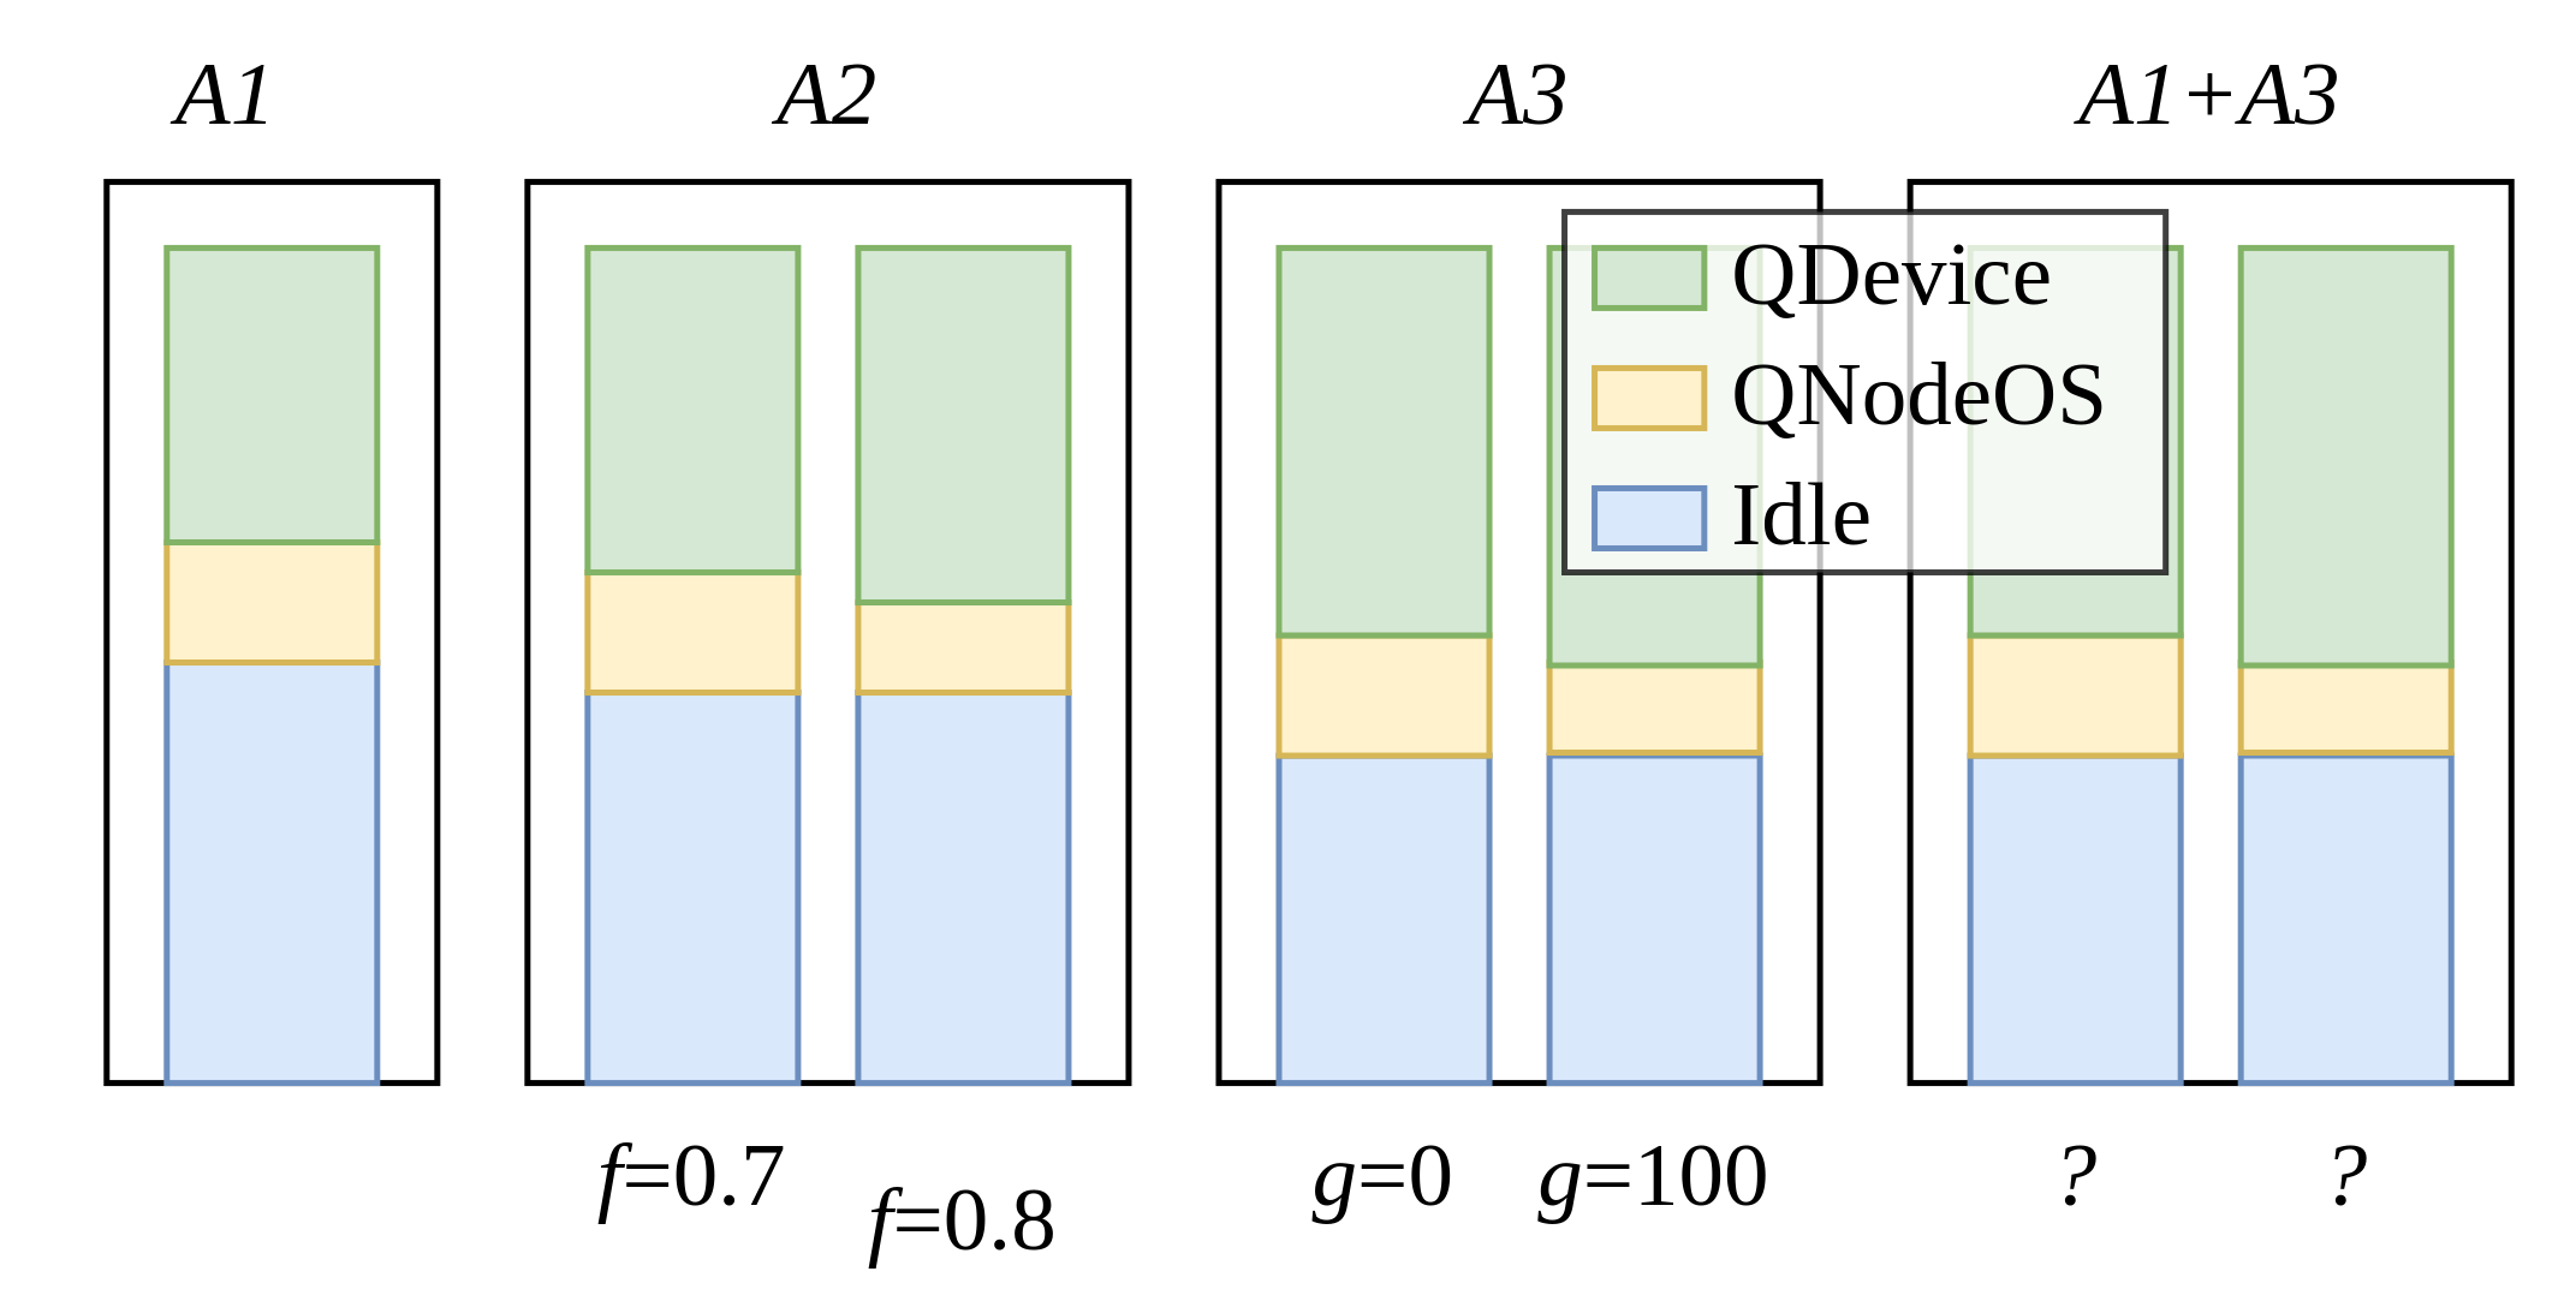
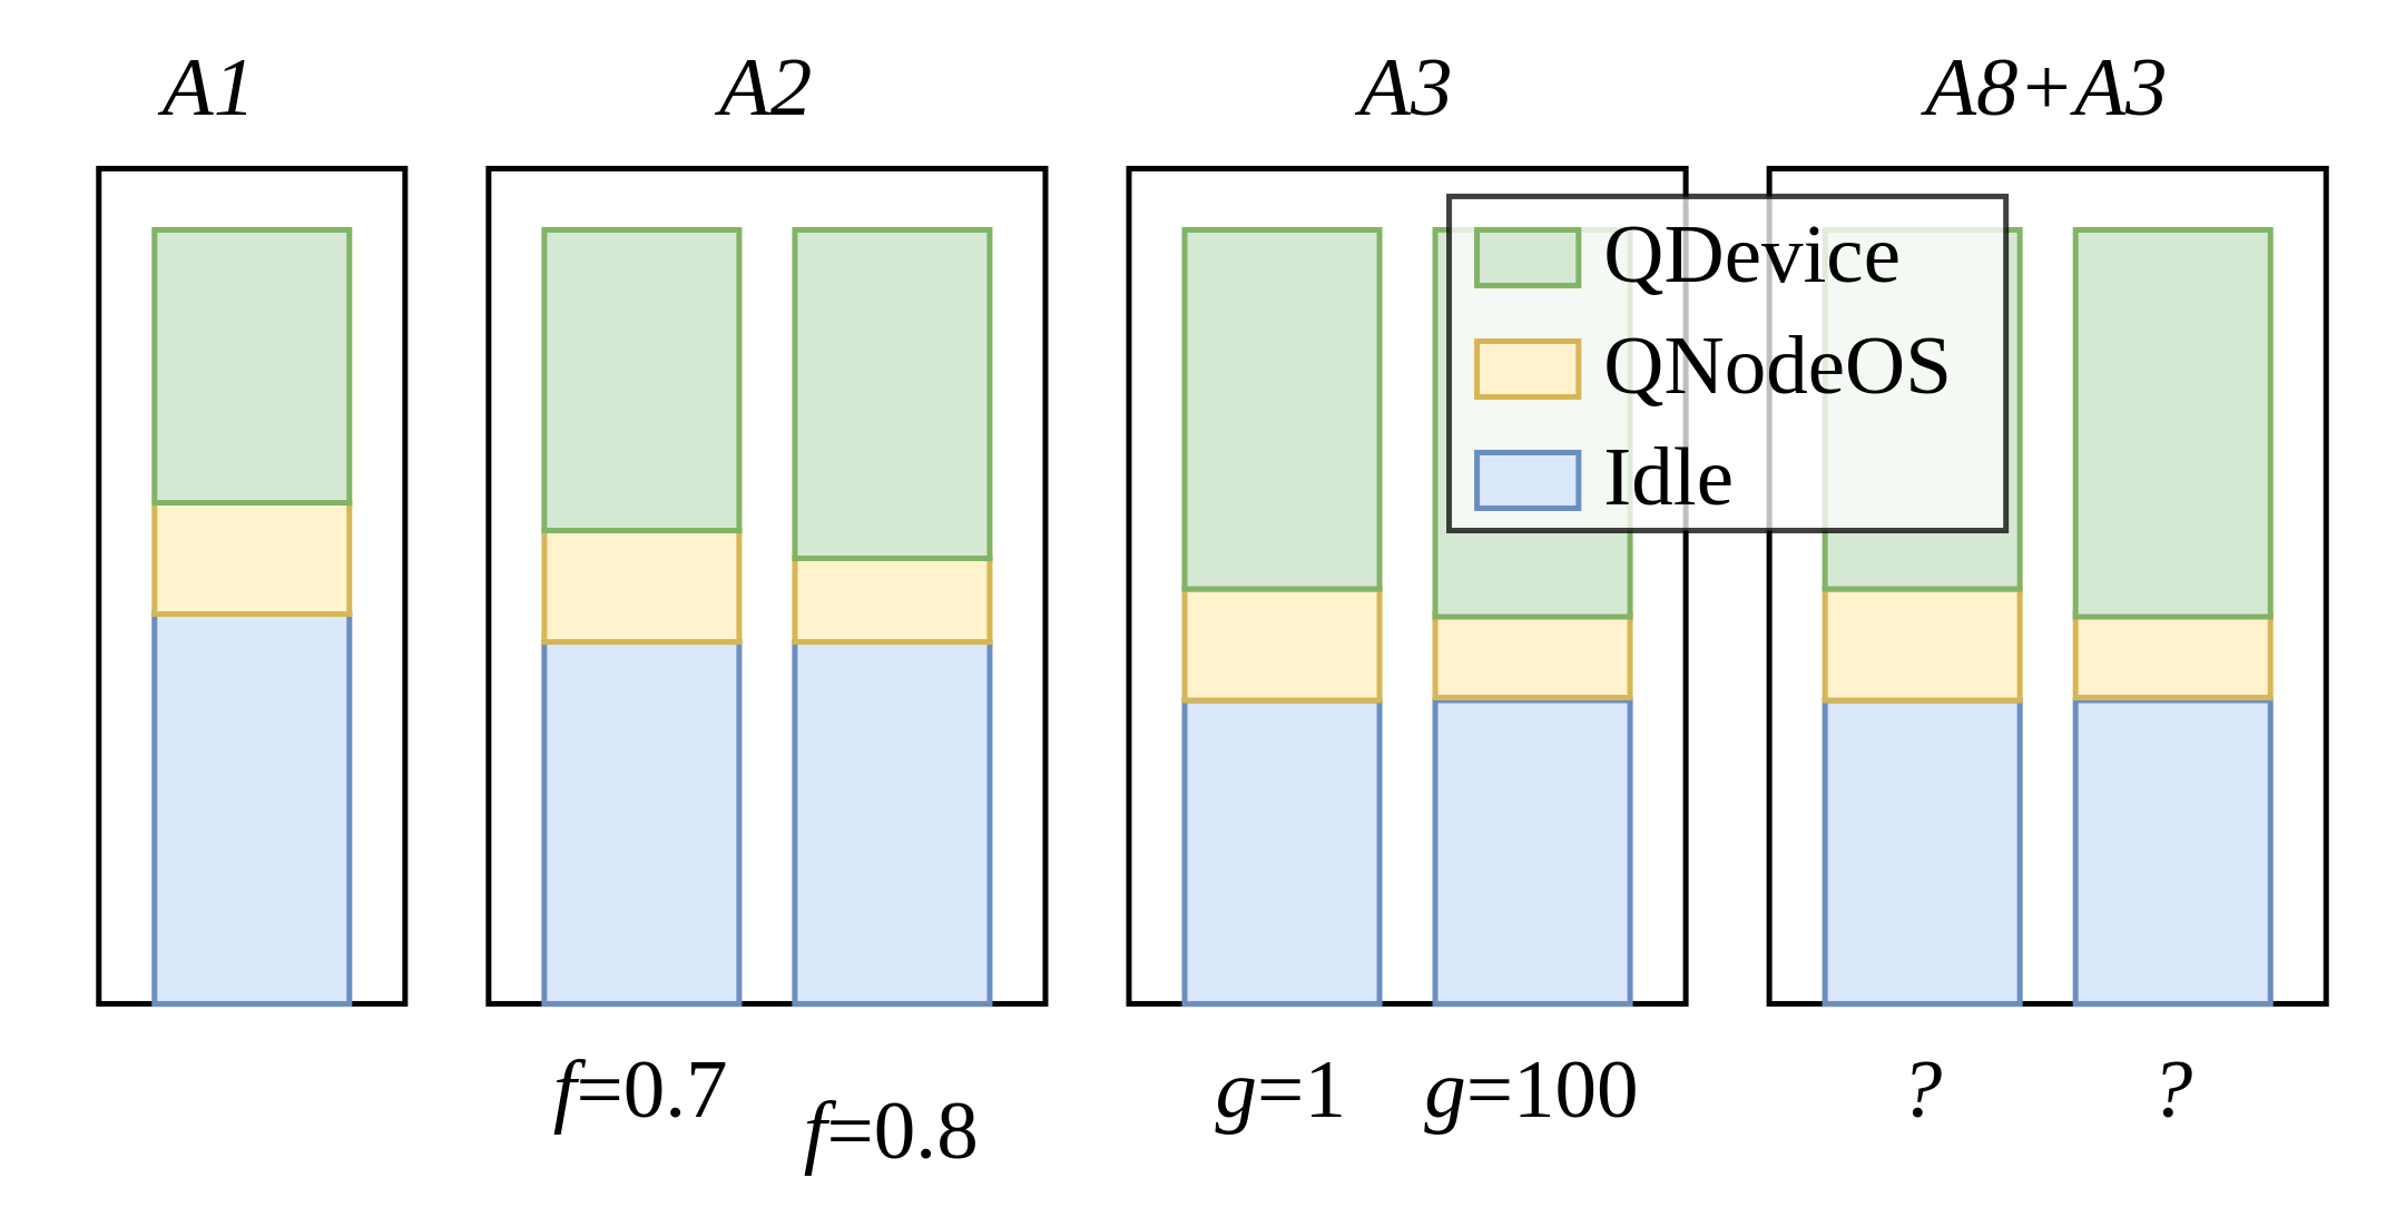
  <mxCell id="0" />
  <mxCell id="1" parent="0" />
  <mxCell id="2" value="" style="rounded=0;whiteSpace=wrap;html=1;fillStyle=diag;fillColor=none;fontFamily=Times New Roman;fontSize=20;strokeWidth=2;" vertex="1" parent="1"><mxGeometry x="35" y="60" width="110" height="300" as="geometry" /></mxCell>
  <mxCell id="3" value="" style="rounded=0;whiteSpace=wrap;html=1;fillStyle=diag;fillColor=none;fontFamily=Times New Roman;fontSize=20;strokeWidth=2;" vertex="1" parent="1"><mxGeometry x="405" y="60" width="200" height="300" as="geometry" /></mxCell>
  <mxCell id="4" value="" style="whiteSpace=wrap;html=1;fillColor=#dae8fc;strokeColor=#6c8ebf;strokeWidth=2;" vertex="1" parent="1"><mxGeometry x="55" y="220" width="70" height="140" as="geometry" /></mxCell>
  <mxCell id="5" value="" style="whiteSpace=wrap;html=1;fillColor=#fff2cc;strokeColor=#d6b656;strokeWidth=2;" vertex="1" parent="1"><mxGeometry x="55" y="180" width="70" height="40" as="geometry" /></mxCell>
  <mxCell id="6" value="" style="rounded=0;whiteSpace=wrap;html=1;fillStyle=diag;fillColor=none;fontFamily=Times New Roman;fontSize=20;strokeWidth=2;" vertex="1" parent="1"><mxGeometry x="175" y="60" width="200" height="300" as="geometry" /></mxCell>
  <mxCell id="7" value="" style="whiteSpace=wrap;html=1;fillColor=#d5e8d4;strokeColor=#82b366;strokeWidth=2;" vertex="1" parent="1"><mxGeometry x="55" y="82" width="70" height="98" as="geometry" /></mxCell>
  <mxCell id="8" value="" style="whiteSpace=wrap;html=1;fillColor=#dae8fc;strokeColor=#6c8ebf;strokeWidth=2;" vertex="1" parent="1"><mxGeometry x="195" y="230" width="70" height="130" as="geometry" /></mxCell>
  <mxCell id="9" value="" style="whiteSpace=wrap;html=1;fillColor=#fff2cc;strokeColor=#d6b656;strokeWidth=2;" vertex="1" parent="1"><mxGeometry x="195" y="190" width="70" height="40" as="geometry" /></mxCell>
  <mxCell id="10" value="" style="whiteSpace=wrap;html=1;fillColor=#d5e8d4;strokeColor=#82b366;strokeWidth=2;" vertex="1" parent="1"><mxGeometry x="195" y="82" width="70" height="108" as="geometry" /></mxCell>
  <mxCell id="11" value="" style="whiteSpace=wrap;html=1;fillColor=#dae8fc;strokeColor=#6c8ebf;strokeWidth=2;" vertex="1" parent="1"><mxGeometry x="285" y="230" width="70" height="130" as="geometry" /></mxCell>
  <mxCell id="12" value="" style="whiteSpace=wrap;html=1;fillColor=#fff2cc;strokeColor=#d6b656;strokeWidth=2;" vertex="1" parent="1"><mxGeometry x="285" y="200" width="70" height="30" as="geometry" /></mxCell>
  <mxCell id="13" value="" style="whiteSpace=wrap;html=1;fillColor=#d5e8d4;strokeColor=#82b366;strokeWidth=2;" vertex="1" parent="1"><mxGeometry x="285" y="82" width="70" height="118" as="geometry" /></mxCell>
  <mxCell id="14" value="" style="whiteSpace=wrap;html=1;fillColor=#dae8fc;strokeColor=#6c8ebf;strokeWidth=2;" vertex="1" parent="1"><mxGeometry x="425" y="251" width="70" height="109" as="geometry" /></mxCell>
  <mxCell id="15" value="" style="whiteSpace=wrap;html=1;fillColor=#fff2cc;strokeColor=#d6b656;strokeWidth=2;" vertex="1" parent="1"><mxGeometry x="425" y="211" width="70" height="40" as="geometry" /></mxCell>
  <mxCell id="16" value="" style="whiteSpace=wrap;html=1;fillColor=#d5e8d4;strokeColor=#82b366;strokeWidth=2;" vertex="1" parent="1"><mxGeometry x="425" y="82" width="70" height="129" as="geometry" /></mxCell>
  <mxCell id="17" value="" style="whiteSpace=wrap;html=1;fillColor=#dae8fc;strokeColor=#6c8ebf;strokeWidth=2;" vertex="1" parent="1"><mxGeometry x="515" y="251" width="70" height="109" as="geometry" /></mxCell>
  <mxCell id="18" value="" style="whiteSpace=wrap;html=1;fillColor=#fff2cc;strokeColor=#d6b656;strokeWidth=2;" vertex="1" parent="1"><mxGeometry x="515" y="220" width="70" height="30" as="geometry" /></mxCell>
  <mxCell id="19" value="" style="whiteSpace=wrap;html=1;fillColor=#d5e8d4;strokeColor=#82b366;strokeWidth=2;" vertex="1" parent="1"><mxGeometry x="515" y="82" width="70" height="139" as="geometry" /></mxCell>
  <mxCell id="20" value="&lt;i&gt;A1&lt;/i&gt;" style="text;html=1;strokeColor=none;fillColor=none;align=center;verticalAlign=middle;whiteSpace=wrap;rounded=0;fontSize=30;fontFamily=Times New Roman;" vertex="1" parent="1"><mxGeometry x="20" y="20" width="110" height="20" as="geometry" /></mxCell>
  <mxCell id="21" value="&lt;i&gt;A2&lt;/i&gt;" style="text;html=1;strokeColor=none;fillColor=none;align=center;verticalAlign=middle;whiteSpace=wrap;rounded=0;fontSize=30;fontFamily=Times New Roman;" vertex="1" parent="1"><mxGeometry x="220" y="20" width="110" height="20" as="geometry" /></mxCell>
  <mxCell id="22" value="&lt;i&gt;A3&lt;/i&gt;" style="text;html=1;strokeColor=none;fillColor=none;align=center;verticalAlign=middle;whiteSpace=wrap;rounded=0;fontSize=30;fontFamily=Times New Roman;" vertex="1" parent="1"><mxGeometry x="450" y="20" width="110" height="20" as="geometry" /></mxCell>
  <mxCell id="23" value="" style="rounded=0;whiteSpace=wrap;html=1;fillStyle=diag;fillColor=none;fontFamily=Times New Roman;fontSize=20;strokeWidth=2;" vertex="1" parent="1"><mxGeometry x="635" y="60" width="200" height="300" as="geometry" /></mxCell>
  <mxCell id="24" value="" style="whiteSpace=wrap;html=1;fillColor=#dae8fc;strokeColor=#6c8ebf;strokeWidth=2;" vertex="1" parent="1"><mxGeometry x="655" y="251" width="70" height="109" as="geometry" /></mxCell>
  <mxCell id="25" value="" style="whiteSpace=wrap;html=1;fillColor=#fff2cc;strokeColor=#d6b656;strokeWidth=2;" vertex="1" parent="1"><mxGeometry x="655" y="211" width="70" height="40" as="geometry" /></mxCell>
  <mxCell id="26" value="" style="whiteSpace=wrap;html=1;fillColor=#d5e8d4;strokeColor=#82b366;strokeWidth=2;" vertex="1" parent="1"><mxGeometry x="655" y="82" width="70" height="129" as="geometry" /></mxCell>
  <mxCell id="27" value="" style="whiteSpace=wrap;html=1;fillColor=#dae8fc;strokeColor=#6c8ebf;strokeWidth=2;" vertex="1" parent="1"><mxGeometry x="745" y="251" width="70" height="109" as="geometry" /></mxCell>
  <mxCell id="28" value="" style="whiteSpace=wrap;html=1;fillColor=#fff2cc;strokeColor=#d6b656;strokeWidth=2;" vertex="1" parent="1"><mxGeometry x="745" y="220" width="70" height="30" as="geometry" /></mxCell>
  <mxCell id="29" value="" style="whiteSpace=wrap;html=1;fillColor=#d5e8d4;strokeColor=#82b366;strokeWidth=2;" vertex="1" parent="1"><mxGeometry x="745" y="82" width="70" height="139" as="geometry" /></mxCell>
- <mxCell id="30" value="&lt;i&gt;A1+A3&lt;/i&gt;" style="text;html=1;strokeColor=none;fillColor=none;align=center;verticalAlign=middle;whiteSpace=wrap;rounded=0;fontSize=30;fontFamily=Times New Roman;" vertex="1" parent="1"><mxGeometry x="680" y="20" width="110" height="20" as="geometry" /></mxCell>
+ <mxCell id="30" value="&lt;i&gt;A8+A3&lt;/i&gt;" style="text;html=1;strokeColor=none;fillColor=none;align=center;verticalAlign=middle;whiteSpace=wrap;rounded=0;fontSize=30;fontFamily=Times New Roman;" vertex="1" parent="1"><mxGeometry x="680" y="20" width="110" height="20" as="geometry" /></mxCell>
  <mxCell id="31" value="&lt;i&gt;f&lt;/i&gt;=0.7" style="text;html=1;strokeColor=none;fillColor=none;align=center;verticalAlign=middle;whiteSpace=wrap;rounded=0;fontSize=30;fontFamily=Times New Roman;" vertex="1" parent="1"><mxGeometry x="195" y="380" width="70" height="20" as="geometry" /></mxCell>
  <mxCell id="32" value="&lt;i&gt;f&lt;/i&gt;=0.8" style="text;html=1;strokeColor=none;fillColor=none;align=center;verticalAlign=middle;whiteSpace=wrap;rounded=0;fontSize=30;fontFamily=Times New Roman;" vertex="1" parent="1"><mxGeometry x="285" y="395" width="70" height="20" as="geometry" /></mxCell>
- <mxCell id="33" value="&lt;i&gt;g&lt;/i&gt;=0" style="text;html=1;strokeColor=none;fillColor=none;align=center;verticalAlign=middle;whiteSpace=wrap;rounded=0;fontSize=30;fontFamily=Times New Roman;" vertex="1" parent="1"><mxGeometry x="425" y="380" width="70" height="20" as="geometry" /></mxCell>
+ <mxCell id="33" value="&lt;i&gt;g&lt;/i&gt;=1" style="text;html=1;strokeColor=none;fillColor=none;align=center;verticalAlign=middle;whiteSpace=wrap;rounded=0;fontSize=30;fontFamily=Times New Roman;" vertex="1" parent="1"><mxGeometry x="425" y="380" width="70" height="20" as="geometry" /></mxCell>
  <mxCell id="34" value="&lt;i&gt;g&lt;/i&gt;=100" style="text;html=1;strokeColor=none;fillColor=none;align=center;verticalAlign=middle;whiteSpace=wrap;rounded=0;fontSize=30;fontFamily=Times New Roman;" vertex="1" parent="1"><mxGeometry x="515" y="380" width="70" height="20" as="geometry" /></mxCell>
  <mxCell id="35" value="&lt;i&gt;?&lt;/i&gt;" style="text;html=1;strokeColor=none;fillColor=none;align=center;verticalAlign=middle;whiteSpace=wrap;rounded=0;fontSize=30;fontFamily=Times New Roman;" vertex="1" parent="1"><mxGeometry x="655" y="380" width="70" height="20" as="geometry" /></mxCell>
  <mxCell id="36" value="&lt;i&gt;?&lt;/i&gt;" style="text;html=1;strokeColor=none;fillColor=none;align=center;verticalAlign=middle;whiteSpace=wrap;rounded=0;fontSize=30;fontFamily=Times New Roman;" vertex="1" parent="1"><mxGeometry x="745" y="380" width="70" height="20" as="geometry" /></mxCell>
  <mxCell id="37" value="" style="group" vertex="1" connectable="0" parent="1"><mxGeometry x="520" y="70" width="200" height="120" as="geometry" /></mxCell>
  <mxCell id="38" value="" style="rounded=0;whiteSpace=wrap;html=1;fillStyle=diag;strokeColor=#000000;strokeWidth=2;fontFamily=Times New Roman;fontSize=30;align=left;opacity=75;" vertex="1" parent="37"><mxGeometry width="200" height="120" as="geometry" /></mxCell>
  <mxCell id="39" value="QDevice" style="text;html=1;strokeColor=none;fillColor=none;align=left;verticalAlign=middle;whiteSpace=wrap;rounded=0;fontSize=30;fontFamily=Times New Roman;" vertex="1" parent="37"><mxGeometry x="53.5" width="140" height="40" as="geometry" /></mxCell>
  <mxCell id="40" value="" style="whiteSpace=wrap;html=1;fillColor=#d5e8d4;strokeColor=#82b366;strokeWidth=2;" vertex="1" parent="37"><mxGeometry x="10" y="12" width="36.5" height="20" as="geometry" /></mxCell>
  <mxCell id="41" value="QNodeOS" style="text;html=1;strokeColor=none;fillColor=none;align=left;verticalAlign=middle;whiteSpace=wrap;rounded=0;fontSize=30;fontFamily=Times New Roman;" vertex="1" parent="37"><mxGeometry x="53.5" y="40" width="140" height="40" as="geometry" /></mxCell>
  <mxCell id="42" value="" style="whiteSpace=wrap;html=1;fillColor=#fff2cc;strokeColor=#d6b656;strokeWidth=2;" vertex="1" parent="37"><mxGeometry x="10" y="52" width="36.5" height="20" as="geometry" /></mxCell>
  <mxCell id="43" value="Idle" style="text;html=1;strokeColor=none;fillColor=none;align=left;verticalAlign=middle;whiteSpace=wrap;rounded=0;fontSize=30;fontFamily=Times New Roman;" vertex="1" parent="37"><mxGeometry x="53.5" y="80" width="140" height="40" as="geometry" /></mxCell>
  <mxCell id="44" value="" style="whiteSpace=wrap;html=1;fillColor=#dae8fc;strokeColor=#6c8ebf;strokeWidth=2;" vertex="1" parent="37"><mxGeometry x="10" y="92" width="36.5" height="20" as="geometry" /></mxCell>
